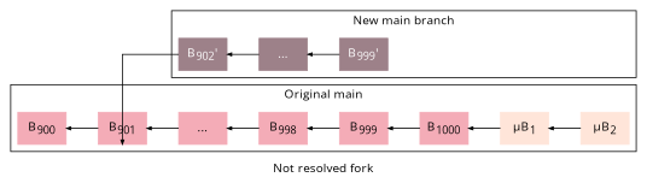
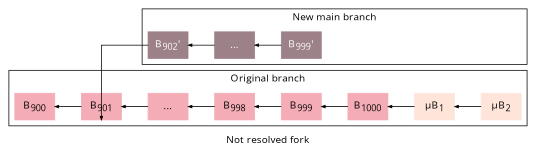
  digraph {
    compound=true
    label="Not resolved fork"
    newrank=true
    rankdir=RL
    splines=ortho
    fontname="Open Sans"
    node [color="#F4ACB7" shape=box style=filled fontname="Open Sans"]
    edge [arrowsize=0.5 fontsize=11 fontname="Open Sans"]
    n1 [label="..."]
    n2 [color="#9D8189" fontcolor="#FFFFFF" label=<B<sub>902</sub>'>]
    n3 [color="#FFE5D9" label=<&micro;B<sub>2</sub>>]
    MB2_ [style=invisible color=""]
    n5 [color="#FFE5D9" label=<&micro;B<sub>1</sub>>]
    n6 [label=<B<sub>1000</sub>>]
    n7 [label=<B<sub>999</sub>>]
    n8 [label=<B<sub>998</sub>>]
    n9 [label=<B<sub>901</sub>>]
    n10 [label=<B<sub>900</sub>>]
    n11 [color="#9D8189" fontcolor="#FFFFFF" label=<B<sub>999</sub>'>]
    n12 [color="#9D8189" fontcolor="#FFFFFF" label="..."]
    subgraph sub_1 {
      rank=same
      n1
      n2
    }
    subgraph sub_2 {
      rank=same
      n3
      MB2_
    }
    subgraph cluster_3 {
-     label="Original main"
+     label="Original branch"
      n1
      n3
      n5
      n6
      n7
      n8
      n9
      n10
    }
    subgraph cluster_4 {
      label="New main branch"
      n2
      MB2_
      n11
      n12
    }
    n1 -> n9
    n2 -> n9 [headport=s tailport=w]
    n3 -> n5
    n5 -> n6
    n6 -> n7
    n7 -> n8
    n8 -> n1
    n9 -> n10
    n11 -> n12
    n12 -> n2
  }
